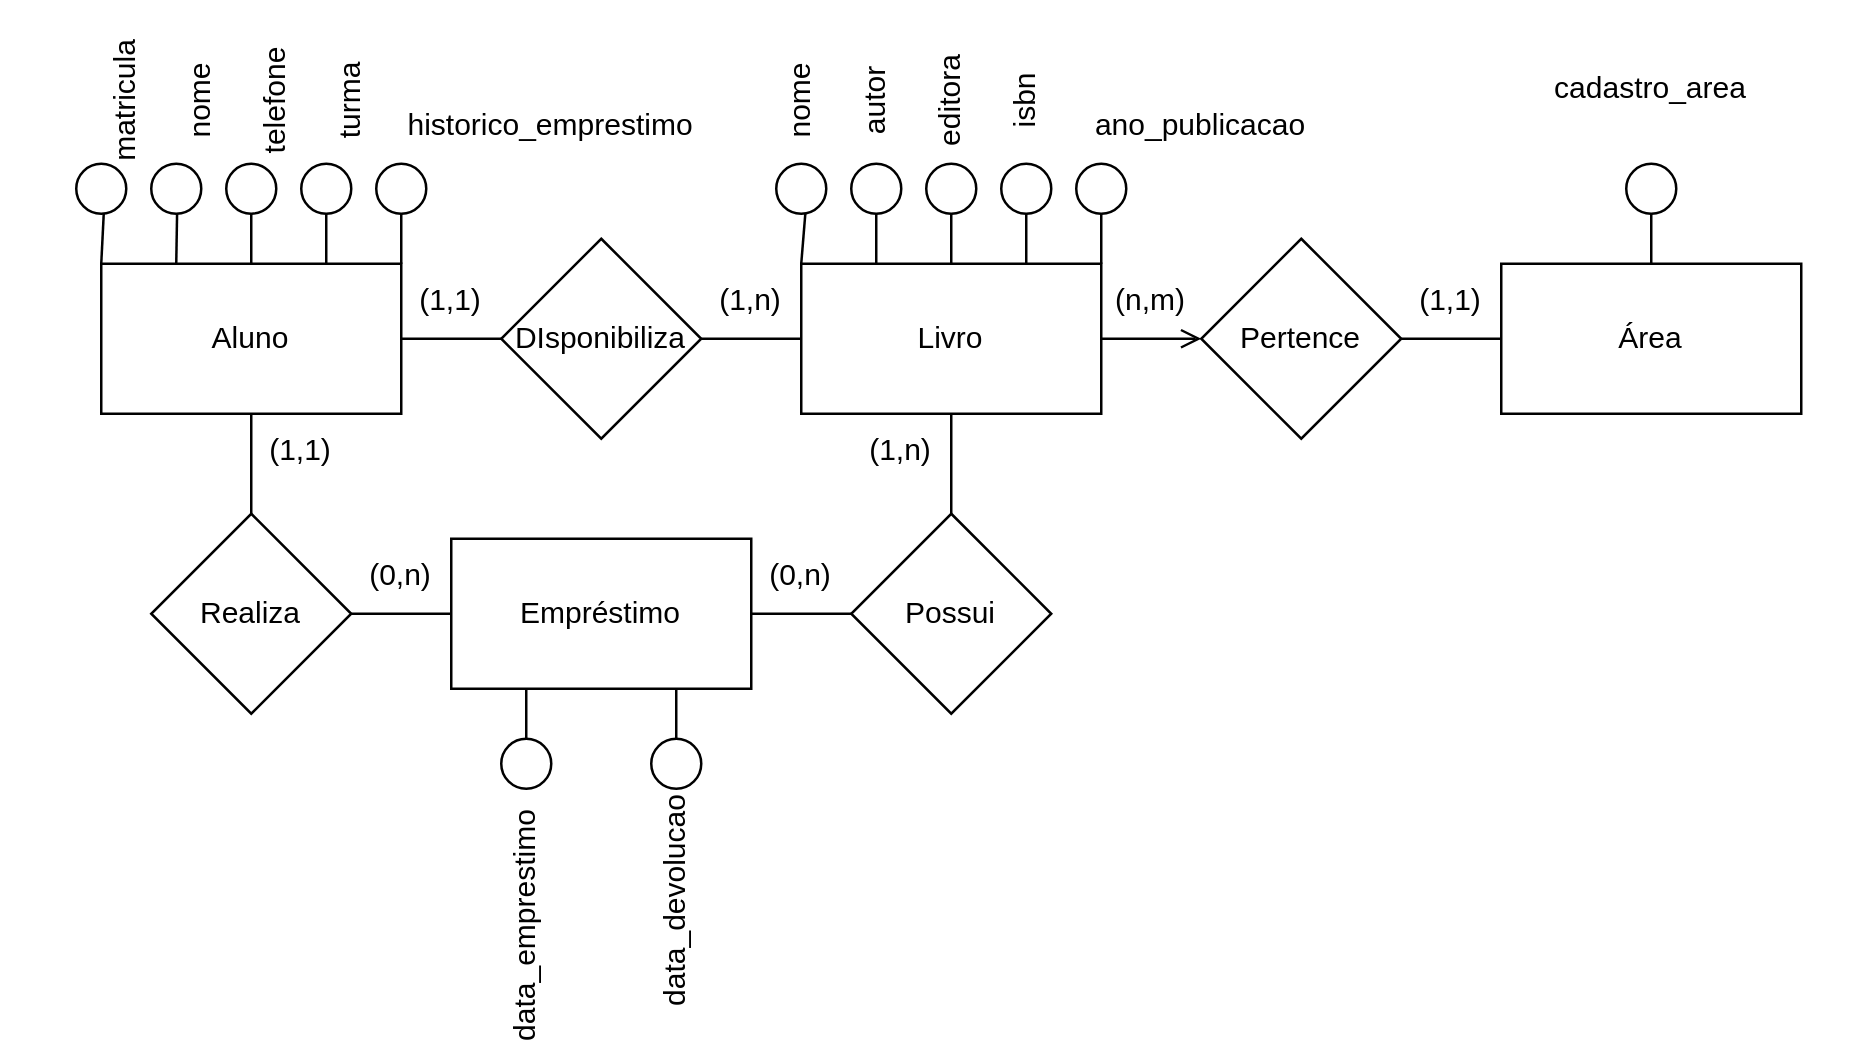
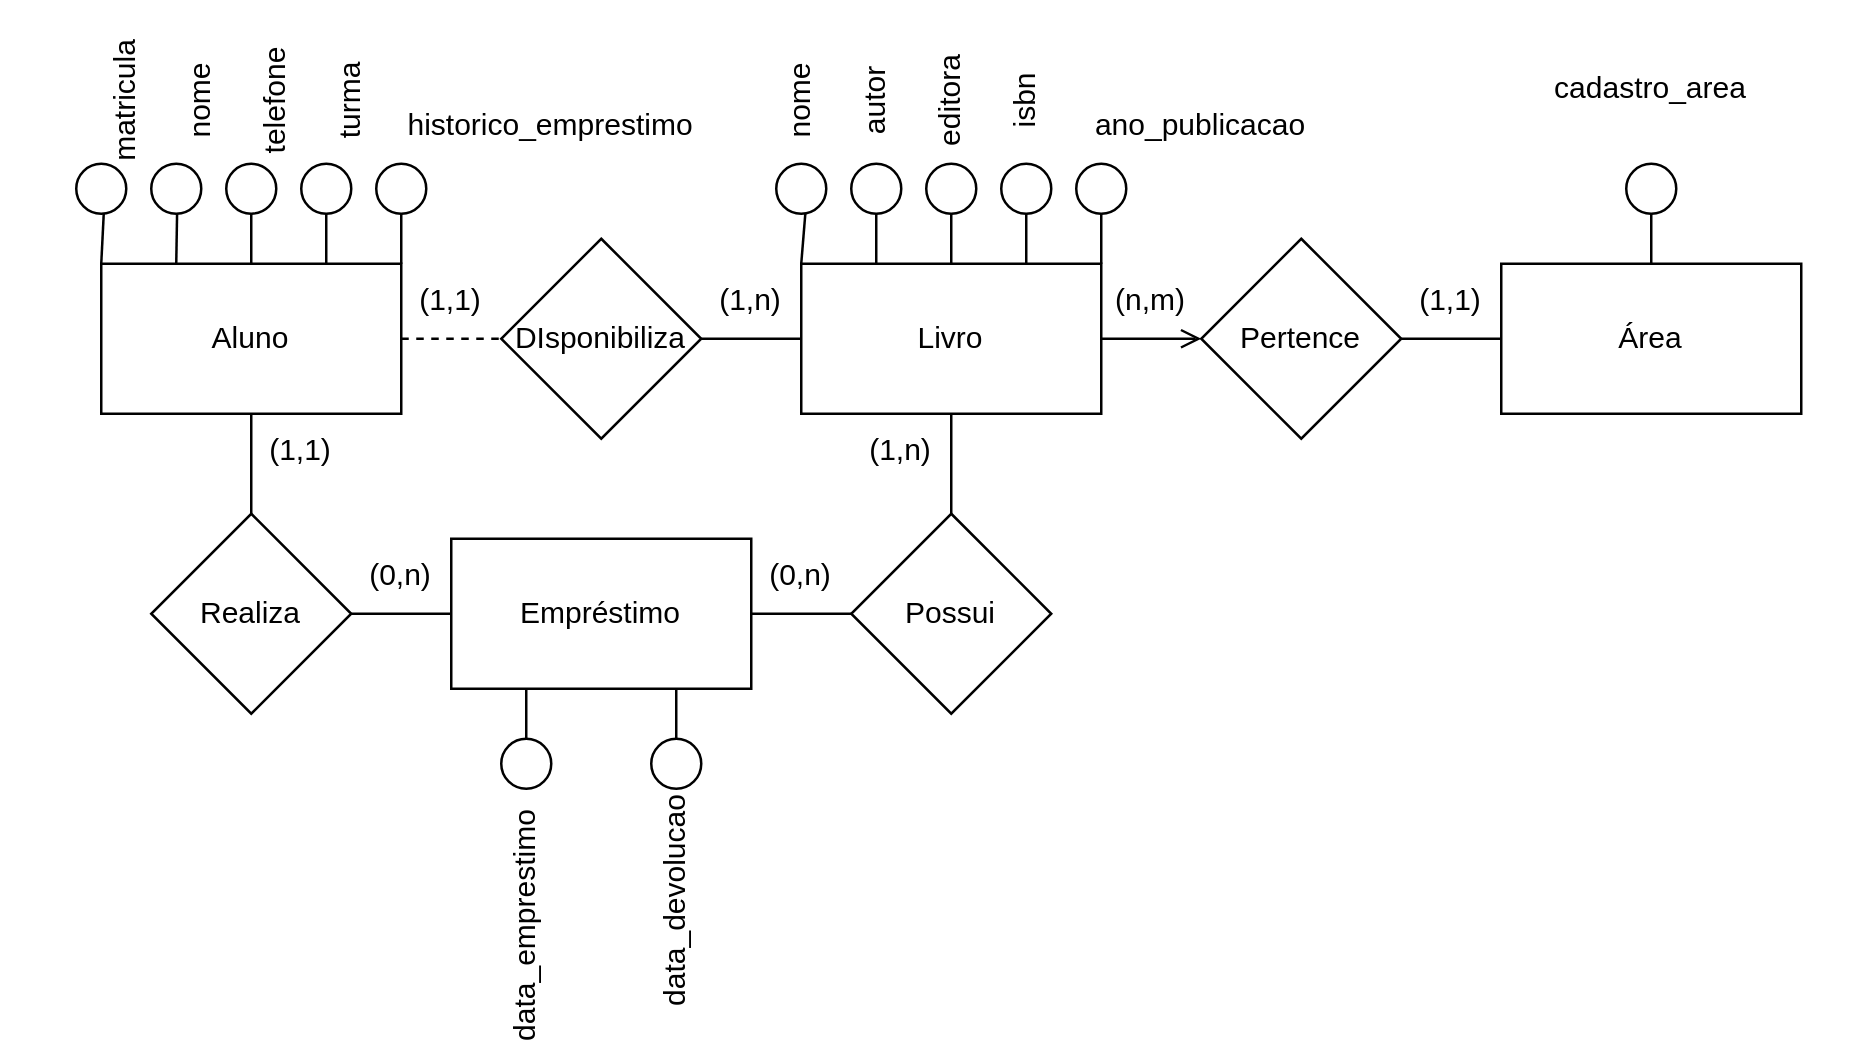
  <mxCell id="0" />
  <mxCell id="1" parent="0" />
  <mxCell id="2" value="Aluno" style="rounded=0;whiteSpace=wrap;html=1;" parent="1" vertex="1"><mxGeometry x="40" y="105" width="120" height="60" as="geometry" /></mxCell>
  <mxCell id="3" value="DIsponibiliza" style="rhombus;whiteSpace=wrap;html=1;" parent="1" vertex="1"><mxGeometry x="200" y="95" width="80" height="80" as="geometry" /></mxCell>
  <mxCell id="4" value="Livro" style="rounded=0;whiteSpace=wrap;html=1;" parent="1" vertex="1"><mxGeometry x="320" y="105" width="120" height="60" as="geometry" /></mxCell>
  <mxCell id="5" value="Pertence" style="rhombus;whiteSpace=wrap;html=1;" parent="1" vertex="1"><mxGeometry x="480" y="95" width="80" height="80" as="geometry" /></mxCell>
  <mxCell id="6" value="Área" style="rounded=0;whiteSpace=wrap;html=1;" parent="1" vertex="1"><mxGeometry x="600" y="105" width="120" height="60" as="geometry" /></mxCell>
  <mxCell id="7" value="Realiza" style="rhombus;whiteSpace=wrap;html=1;" parent="1" vertex="1"><mxGeometry x="60" y="205" width="80" height="80" as="geometry" /></mxCell>
  <mxCell id="8" value="Empréstimo" style="rounded=0;whiteSpace=wrap;html=1;" parent="1" vertex="1"><mxGeometry x="180" y="215" width="120" height="60" as="geometry" /></mxCell>
  <mxCell id="9" value="Possui" style="rhombus;whiteSpace=wrap;html=1;" parent="1" vertex="1"><mxGeometry x="340" y="205" width="80" height="80" as="geometry" /></mxCell>
- <mxCell id="10" value="" style="endArrow=none;html=1;rounded=0;exitX=1;exitY=0.5;exitDx=0;exitDy=0;entryX=0;entryY=0.5;entryDx=0;entryDy=0;" parent="1" source="2" target="3" edge="1"><mxGeometry width="50" height="50" relative="1" as="geometry"><mxPoint x="170" y="155" as="sourcePoint" /><mxPoint x="220" y="105" as="targetPoint" /></mxGeometry></mxCell>
+ <mxCell id="10" value="" style="endArrow=none;html=1;rounded=0;exitX=1;exitY=0.5;exitDx=0;exitDy=0;entryX=0;entryY=0.5;entryDx=0;entryDy=0;dashed=1;" parent="1" source="2" target="3" edge="1"><mxGeometry width="50" height="50" relative="1" as="geometry"><mxPoint x="170" y="155" as="sourcePoint" /><mxPoint x="220" y="105" as="targetPoint" /></mxGeometry></mxCell>
  <mxCell id="11" value="" style="endArrow=none;html=1;rounded=0;exitX=1;exitY=0.5;exitDx=0;exitDy=0;entryX=0;entryY=0.5;entryDx=0;entryDy=0;" parent="1" source="3" target="4" edge="1"><mxGeometry width="50" height="50" relative="1" as="geometry"><mxPoint x="300" y="155" as="sourcePoint" /><mxPoint x="350" y="105" as="targetPoint" /></mxGeometry></mxCell>
  <mxCell id="12" value="" style="endArrow=open;html=1;rounded=0;exitX=1;exitY=0.5;exitDx=0;exitDy=0;entryX=0;entryY=0.5;entryDx=0;entryDy=0;" parent="1" source="4" target="5" edge="1"><mxGeometry width="50" height="50" relative="1" as="geometry"><mxPoint x="450" y="155" as="sourcePoint" /><mxPoint x="500" y="105" as="targetPoint" /></mxGeometry></mxCell>
  <mxCell id="13" value="" style="endArrow=none;html=1;rounded=0;exitX=1;exitY=0.5;exitDx=0;exitDy=0;entryX=0;entryY=0.5;entryDx=0;entryDy=0;" parent="1" source="5" target="6" edge="1"><mxGeometry width="50" height="50" relative="1" as="geometry"><mxPoint x="560" y="165" as="sourcePoint" /><mxPoint x="610" y="115" as="targetPoint" /></mxGeometry></mxCell>
  <mxCell id="14" value="" style="endArrow=none;html=1;rounded=0;exitX=0.5;exitY=0;exitDx=0;exitDy=0;entryX=0.5;entryY=1;entryDx=0;entryDy=0;" parent="1" source="7" target="2" edge="1"><mxGeometry width="50" height="50" relative="1" as="geometry"><mxPoint x="80" y="195" as="sourcePoint" /><mxPoint x="130" y="145" as="targetPoint" /></mxGeometry></mxCell>
  <mxCell id="15" value="" style="endArrow=none;html=1;rounded=0;entryX=0;entryY=0.5;entryDx=0;entryDy=0;" parent="1" target="8" edge="1"><mxGeometry width="50" height="50" relative="1" as="geometry"><mxPoint x="140" y="245" as="sourcePoint" /><mxPoint x="190" y="195" as="targetPoint" /></mxGeometry></mxCell>
  <mxCell id="16" value="" style="endArrow=none;html=1;rounded=0;exitX=1;exitY=0.5;exitDx=0;exitDy=0;entryX=0;entryY=0.5;entryDx=0;entryDy=0;" parent="1" source="8" target="9" edge="1"><mxGeometry width="50" height="50" relative="1" as="geometry"><mxPoint x="340" y="265" as="sourcePoint" /><mxPoint x="390" y="215" as="targetPoint" /></mxGeometry></mxCell>
  <mxCell id="17" value="" style="endArrow=none;html=1;rounded=0;entryX=0.5;entryY=1;entryDx=0;entryDy=0;exitX=0.5;exitY=0;exitDx=0;exitDy=0;" parent="1" source="9" target="4" edge="1"><mxGeometry width="50" height="50" relative="1" as="geometry"><mxPoint x="370" y="255" as="sourcePoint" /><mxPoint x="420" y="205" as="targetPoint" /></mxGeometry></mxCell>
  <mxCell id="18" value="(1,1)" style="text;html=1;strokeColor=none;fillColor=none;align=center;verticalAlign=middle;whiteSpace=wrap;rounded=0;" parent="1" vertex="1"><mxGeometry x="150" y="105" width="60" height="30" as="geometry" /></mxCell>
  <mxCell id="19" value="(1,1)" style="text;html=1;strokeColor=none;fillColor=none;align=center;verticalAlign=middle;whiteSpace=wrap;rounded=0;" parent="1" vertex="1"><mxGeometry x="550" y="105" width="60" height="30" as="geometry" /></mxCell>
  <mxCell id="20" value="(1,1)" style="text;html=1;strokeColor=none;fillColor=none;align=center;verticalAlign=middle;whiteSpace=wrap;rounded=0;" parent="1" vertex="1"><mxGeometry x="90" y="165" width="60" height="30" as="geometry" /></mxCell>
  <mxCell id="21" value="(0,n)" style="text;html=1;strokeColor=none;fillColor=none;align=center;verticalAlign=middle;whiteSpace=wrap;rounded=0;" parent="1" vertex="1"><mxGeometry x="130" y="215" width="60" height="30" as="geometry" /></mxCell>
  <mxCell id="22" value="(0,n)" style="text;html=1;strokeColor=none;fillColor=none;align=center;verticalAlign=middle;whiteSpace=wrap;rounded=0;" parent="1" vertex="1"><mxGeometry x="290" y="215" width="60" height="30" as="geometry" /></mxCell>
  <mxCell id="23" value="(1,n)" style="text;html=1;strokeColor=none;fillColor=none;align=center;verticalAlign=middle;whiteSpace=wrap;rounded=0;" parent="1" vertex="1"><mxGeometry x="330" y="165" width="60" height="30" as="geometry" /></mxCell>
  <mxCell id="24" value="" style="ellipse;whiteSpace=wrap;html=1;aspect=fixed;" parent="1" vertex="1"><mxGeometry x="30" y="65" width="20" height="20" as="geometry" /></mxCell>
  <mxCell id="25" value="" style="ellipse;whiteSpace=wrap;html=1;aspect=fixed;" parent="1" vertex="1"><mxGeometry x="60" y="65" width="20" height="20" as="geometry" /></mxCell>
  <mxCell id="26" value="" style="ellipse;whiteSpace=wrap;html=1;aspect=fixed;" parent="1" vertex="1"><mxGeometry x="90" y="65" width="20" height="20" as="geometry" /></mxCell>
  <mxCell id="27" value="" style="ellipse;whiteSpace=wrap;html=1;aspect=fixed;" parent="1" vertex="1"><mxGeometry x="120" y="65" width="20" height="20" as="geometry" /></mxCell>
  <mxCell id="28" value="matricula" style="text;html=1;strokeColor=none;fillColor=none;align=center;verticalAlign=middle;whiteSpace=wrap;rounded=0;rotation=-90;" parent="1" vertex="1"><mxGeometry y="25" width="60" height="30" as="geometry" x="20" /></mxCell>
  <mxCell id="29" value="nome" style="text;html=1;strokeColor=none;fillColor=none;align=center;verticalAlign=middle;whiteSpace=wrap;rounded=0;rotation=-90;" parent="1" vertex="1"><mxGeometry x="50" y="25" width="60" height="30" as="geometry" /></mxCell>
  <mxCell id="30" value="telefone" style="text;html=1;strokeColor=none;fillColor=none;align=center;verticalAlign=middle;whiteSpace=wrap;rounded=0;rotation=-90;" parent="1" vertex="1"><mxGeometry x="80" y="25" width="60" height="30" as="geometry" /></mxCell>
  <mxCell id="31" value="turma" style="text;html=1;strokeColor=none;fillColor=none;align=center;verticalAlign=middle;whiteSpace=wrap;rounded=0;rotation=-90;" parent="1" vertex="1"><mxGeometry x="110" y="25" width="60" height="30" as="geometry" /></mxCell>
  <mxCell id="32" value="" style="ellipse;whiteSpace=wrap;html=1;aspect=fixed;" parent="1" vertex="1"><mxGeometry x="150" y="65" width="20" height="20" as="geometry" /></mxCell>
  <mxCell id="33" value="historico_emprestimo" style="text;html=1;strokeColor=none;fillColor=none;align=center;verticalAlign=middle;whiteSpace=wrap;rounded=0;rotation=0;" parent="1" vertex="1"><mxGeometry x="190" y="35" width="60" height="30" as="geometry" /></mxCell>
  <mxCell id="34" value="" style="endArrow=none;html=1;rounded=0;exitX=0.25;exitY=0;exitDx=0;exitDy=0;" parent="1" target="25" edge="1" source="2"><mxGeometry width="50" height="50" relative="1" as="geometry"><mxPoint x="80" y="105" as="sourcePoint" /><mxPoint x="120" y="85" as="targetPoint" /></mxGeometry></mxCell>
  <mxCell id="35" value="" style="endArrow=none;html=1;rounded=0;exitX=0;exitY=0;exitDx=0;exitDy=0;" parent="1" target="24" edge="1" source="2"><mxGeometry width="50" height="50" relative="1" as="geometry"><mxPoint x="50" y="105" as="sourcePoint" /><mxPoint x="70" y="155" as="targetPoint" /></mxGeometry></mxCell>
  <mxCell id="36" value="" style="endArrow=none;html=1;rounded=0;exitX=0.5;exitY=0;exitDx=0;exitDy=0;" parent="1" source="2" target="26" edge="1"><mxGeometry width="50" height="50" relative="1" as="geometry"><mxPoint x="90" y="155" as="sourcePoint" /><mxPoint x="140" y="105" as="targetPoint" /></mxGeometry></mxCell>
  <mxCell id="37" value="" style="endArrow=none;html=1;rounded=0;" parent="1" target="32" edge="1"><mxGeometry width="50" height="50" relative="1" as="geometry"><mxPoint x="160" y="105" as="sourcePoint" /><mxPoint x="160" y="115" as="targetPoint" /></mxGeometry></mxCell>
  <mxCell id="38" value="" style="endArrow=none;html=1;rounded=0;exitX=0.75;exitY=0;exitDx=0;exitDy=0;" parent="1" source="2" target="27" edge="1"><mxGeometry width="50" height="50" relative="1" as="geometry"><mxPoint x="120" y="145" as="sourcePoint" /><mxPoint x="170" y="95" as="targetPoint" /></mxGeometry></mxCell>
  <mxCell id="39" value="" style="ellipse;whiteSpace=wrap;html=1;aspect=fixed;" parent="1" vertex="1"><mxGeometry x="310" y="65" width="20" height="20" as="geometry" /></mxCell>
  <mxCell id="40" value="" style="ellipse;whiteSpace=wrap;html=1;aspect=fixed;" parent="1" vertex="1"><mxGeometry x="340" y="65" width="20" height="20" as="geometry" /></mxCell>
  <mxCell id="41" value="" style="ellipse;whiteSpace=wrap;html=1;aspect=fixed;" parent="1" vertex="1"><mxGeometry x="370" y="65" width="20" height="20" as="geometry" /></mxCell>
  <mxCell id="42" value="" style="ellipse;whiteSpace=wrap;html=1;aspect=fixed;" parent="1" vertex="1"><mxGeometry x="400" y="65" width="20" height="20" as="geometry" /></mxCell>
  <mxCell id="43" value="" style="ellipse;whiteSpace=wrap;html=1;aspect=fixed;" parent="1" vertex="1"><mxGeometry x="430" y="65" width="20" height="20" as="geometry" /></mxCell>
  <mxCell id="44" value="nome" style="text;html=1;strokeColor=none;fillColor=none;align=center;verticalAlign=middle;whiteSpace=wrap;rounded=0;rotation=-90;" parent="1" vertex="1"><mxGeometry x="290" y="25" width="60" height="30" as="geometry" /></mxCell>
  <mxCell id="45" value="autor" style="text;html=1;strokeColor=none;fillColor=none;align=center;verticalAlign=middle;whiteSpace=wrap;rounded=0;rotation=-90;" parent="1" vertex="1"><mxGeometry x="320" y="25" width="60" height="30" as="geometry" /></mxCell>
  <mxCell id="46" value="editora" style="text;html=1;strokeColor=none;fillColor=none;align=center;verticalAlign=middle;whiteSpace=wrap;rounded=0;rotation=-90;" parent="1" vertex="1"><mxGeometry x="350" y="25" width="60" height="30" as="geometry" /></mxCell>
  <mxCell id="47" value="isbn" style="text;html=1;strokeColor=none;fillColor=none;align=center;verticalAlign=middle;whiteSpace=wrap;rounded=0;rotation=-90;" parent="1" vertex="1"><mxGeometry x="380" y="25" width="60" height="30" as="geometry" /></mxCell>
  <mxCell id="48" value="ano_publicacao" style="text;html=1;strokeColor=none;fillColor=none;align=center;verticalAlign=middle;whiteSpace=wrap;rounded=0;rotation=0;" parent="1" vertex="1"><mxGeometry x="450" y="35" width="60" height="30" as="geometry" /></mxCell>
  <mxCell id="49" value="cadastro_area" style="text;html=1;strokeColor=none;fillColor=none;align=center;verticalAlign=middle;whiteSpace=wrap;rounded=0;" parent="1" vertex="1"><mxGeometry x="630" y="20" width="60" height="30" as="geometry" /></mxCell>
  <mxCell id="50" value="" style="ellipse;whiteSpace=wrap;html=1;aspect=fixed;" parent="1" vertex="1"><mxGeometry x="650" y="65" width="20" height="20" as="geometry" /></mxCell>
  <mxCell id="51" value="" style="endArrow=none;html=1;rounded=0;entryX=0.5;entryY=1;entryDx=0;entryDy=0;exitX=0.5;exitY=0;exitDx=0;exitDy=0;" parent="1" source="6" target="50" edge="1"><mxGeometry width="50" height="50" relative="1" as="geometry"><mxPoint x="650" y="145" as="sourcePoint" /><mxPoint x="700" y="95" as="targetPoint" /></mxGeometry></mxCell>
  <mxCell id="52" value="" style="ellipse;whiteSpace=wrap;html=1;aspect=fixed;" parent="1" vertex="1"><mxGeometry x="200" y="295" width="20" height="20" as="geometry" /></mxCell>
  <mxCell id="53" value="" style="ellipse;whiteSpace=wrap;html=1;aspect=fixed;" parent="1" vertex="1"><mxGeometry x="260" y="295" width="20" height="20" as="geometry" /></mxCell>
  <mxCell id="54" value="" style="endArrow=none;html=1;rounded=0;entryX=0.25;entryY=1;entryDx=0;entryDy=0;exitX=0.5;exitY=0;exitDx=0;exitDy=0;" parent="1" source="52" target="8" edge="1"><mxGeometry width="50" height="50" relative="1" as="geometry"><mxPoint x="110" y="345" as="sourcePoint" /><mxPoint x="160" y="295" as="targetPoint" /></mxGeometry></mxCell>
  <mxCell id="55" value="" style="endArrow=none;html=1;rounded=0;entryX=0.75;entryY=1;entryDx=0;entryDy=0;exitX=0.5;exitY=0;exitDx=0;exitDy=0;" parent="1" source="53" target="8" edge="1"><mxGeometry width="50" height="50" relative="1" as="geometry"><mxPoint x="240" y="375" as="sourcePoint" /><mxPoint x="290" y="325" as="targetPoint" /></mxGeometry></mxCell>
  <mxCell id="56" value="&lt;div&gt;data_emprestimo&lt;br&gt;&lt;/div&gt;" style="text;html=1;strokeColor=none;fillColor=none;align=center;verticalAlign=middle;whiteSpace=wrap;rounded=0;rotation=-90;" parent="1" vertex="1"><mxGeometry x="180" y="355" width="60" height="30" as="geometry" /></mxCell>
  <mxCell id="57" value="data_devolucao" style="text;html=1;strokeColor=none;fillColor=none;align=center;verticalAlign=middle;whiteSpace=wrap;rounded=0;rotation=-90;" parent="1" vertex="1"><mxGeometry x="240" y="345" width="60" height="30" as="geometry" /></mxCell>
  <mxCell id="58" value="" style="endArrow=none;html=1;rounded=0;exitX=0;exitY=0;exitDx=0;exitDy=0;" edge="1" parent="1" source="4" target="39"><mxGeometry width="50" height="50" relative="1" as="geometry"><mxPoint x="330" y="95" as="sourcePoint" /><mxPoint x="350" y="85" as="targetPoint" /></mxGeometry></mxCell>
  <mxCell id="59" value="" style="endArrow=none;html=1;rounded=0;exitX=0.25;exitY=0;exitDx=0;exitDy=0;" edge="1" parent="1" source="4" target="40"><mxGeometry width="50" height="50" relative="1" as="geometry"><mxPoint x="310" y="135" as="sourcePoint" /><mxPoint x="360" y="85" as="targetPoint" /></mxGeometry></mxCell>
  <mxCell id="60" value="" style="endArrow=none;html=1;rounded=0;exitX=0.5;exitY=0;exitDx=0;exitDy=0;" edge="1" parent="1" source="4" target="41"><mxGeometry width="50" height="50" relative="1" as="geometry"><mxPoint x="350" y="145" as="sourcePoint" /><mxPoint x="400" y="95" as="targetPoint" /></mxGeometry></mxCell>
  <mxCell id="61" value="" style="endArrow=none;html=1;rounded=0;exitX=0.75;exitY=0;exitDx=0;exitDy=0;" edge="1" parent="1" source="4" target="42"><mxGeometry width="50" height="50" relative="1" as="geometry"><mxPoint x="330" y="115" as="sourcePoint" /><mxPoint x="380" y="65" as="targetPoint" /></mxGeometry></mxCell>
  <mxCell id="62" value="" style="endArrow=none;html=1;rounded=0;entryX=1;entryY=0;entryDx=0;entryDy=0;" edge="1" parent="1" source="43" target="4"><mxGeometry width="50" height="50" relative="1" as="geometry"><mxPoint x="330" y="115" as="sourcePoint" /><mxPoint x="440" y="95" as="targetPoint" /></mxGeometry></mxCell>
  <mxCell id="63" value="(1,n)" style="text;html=1;strokeColor=none;fillColor=none;align=center;verticalAlign=middle;whiteSpace=wrap;rounded=0;" vertex="1" parent="1"><mxGeometry x="270" y="105" width="60" height="30" as="geometry" /></mxCell>
  <mxCell id="64" value="(n,m)" style="text;html=1;strokeColor=none;fillColor=none;align=center;verticalAlign=middle;whiteSpace=wrap;rounded=0;" vertex="1" parent="1"><mxGeometry x="430" y="105" width="60" height="30" as="geometry" /></mxCell>
